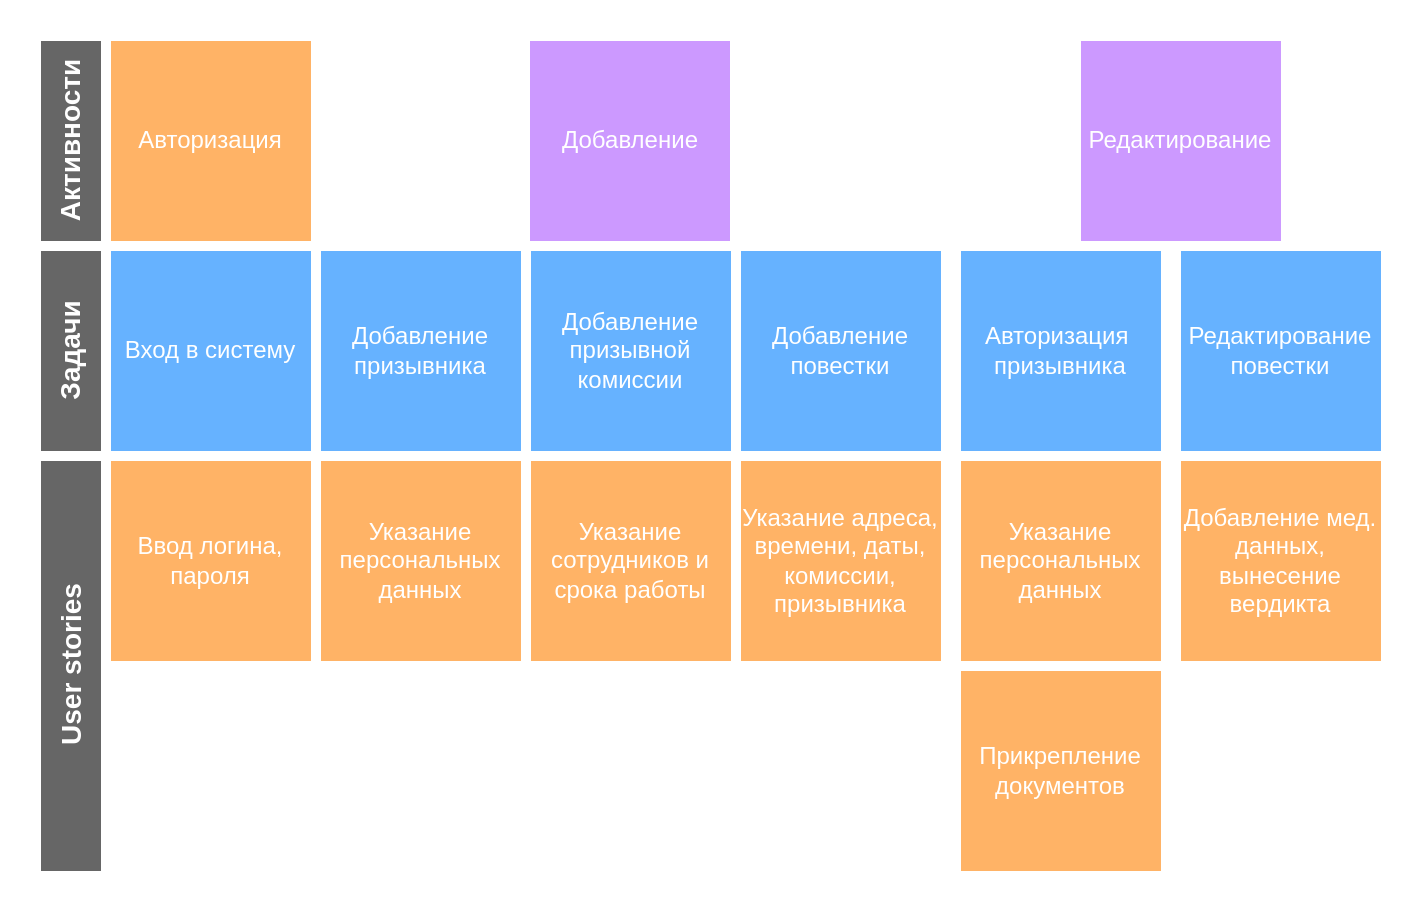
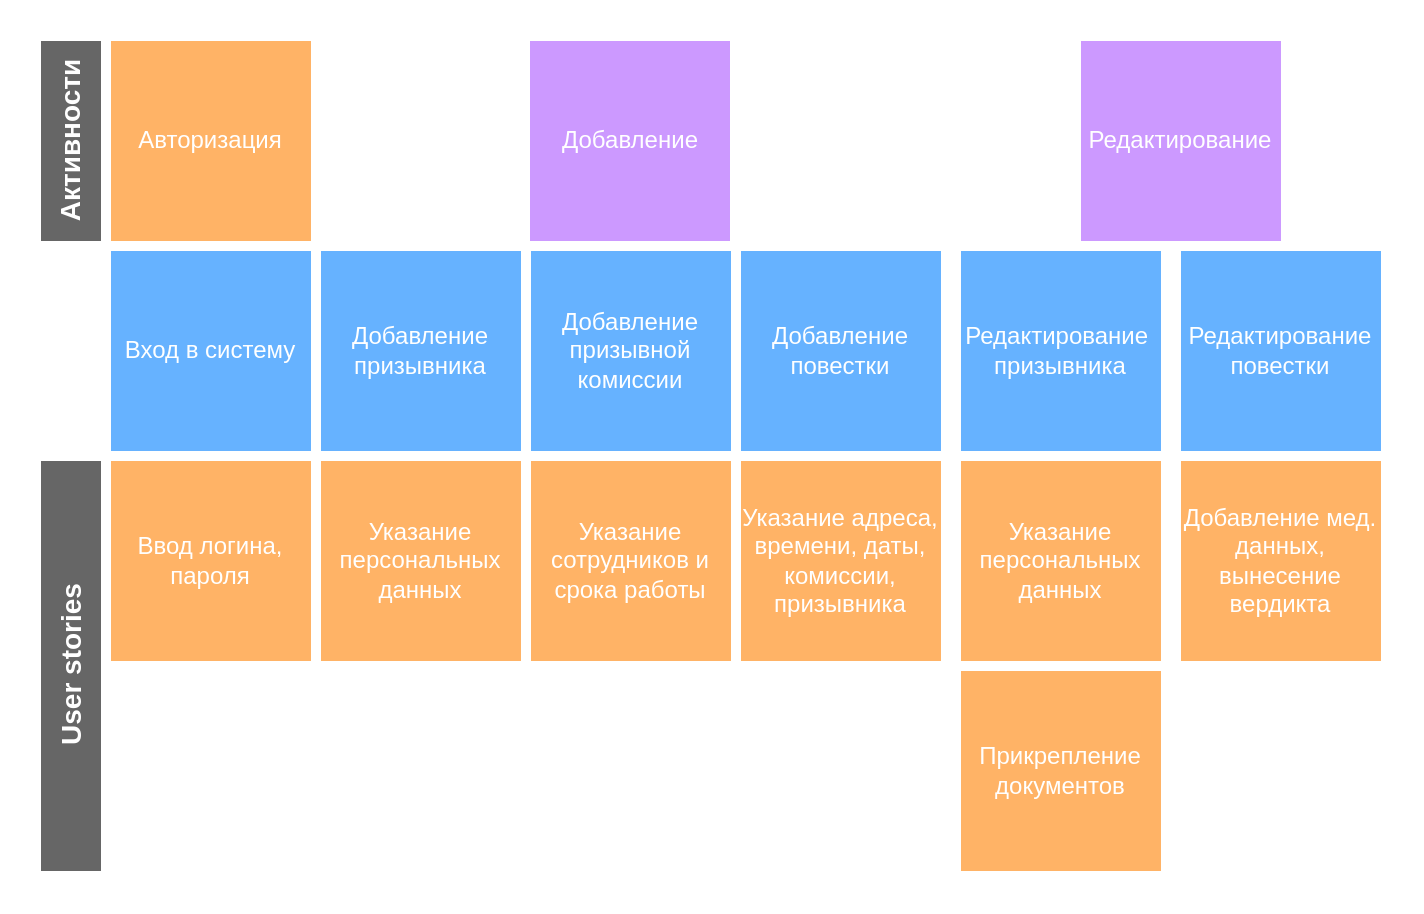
  <mxCell id="0" />
  <mxCell id="1" parent="0" />
  <mxCell id="2" value="Редактирование" style="html=1;fillColor=#CC99FF;strokeColor=none;shadow=0;fontSize=12;fontColor=#FFFFFF;align=center;fontStyle=0;whiteSpace=wrap;rounded=0;movable=1;resizable=1;rotatable=1;deletable=1;editable=1;locked=0;connectable=1;" vertex="1" parent="1"><mxGeometry x="540" y="20" width="100" height="100" as="geometry" /></mxCell>
  <mxCell id="3" value="Добавление повестки" style="html=1;fillColor=#66B2FF;strokeColor=none;shadow=0;fontSize=12;fontColor=#FFFFFF;align=center;fontStyle=0;whiteSpace=wrap;rounded=0;movable=1;resizable=1;rotatable=1;deletable=1;editable=1;locked=0;connectable=1;" vertex="1" parent="1"><mxGeometry x="370" y="125" width="100" height="100" as="geometry" /></mxCell>
  <mxCell id="4" value="Указание адреса, времени, даты, комиссии, призывника" style="html=1;fillColor=#FFB366;strokeColor=none;shadow=0;fontSize=12;fontColor=#FFFFFF;align=center;fontStyle=0;whiteSpace=wrap;rounded=0;movable=1;resizable=1;rotatable=1;deletable=1;editable=1;locked=0;connectable=1;" vertex="1" parent="1"><mxGeometry x="370" y="230" width="100" height="100" as="geometry" /></mxCell>
  <mxCell id="5" value="Авторизация" style="html=1;fillColor=#ffb366;strokeColor=none;shadow=0;fontSize=12;fontColor=#FFFFFF;align=center;fontStyle=0;whiteSpace=wrap;rounded=0;movable=1;resizable=1;rotatable=1;deletable=1;editable=1;locked=0;connectable=1;" vertex="1" parent="1"><mxGeometry x="55" y="20" width="100" height="100" as="geometry" /></mxCell>
  <mxCell id="6" value="Вход в систему" style="html=1;fillColor=#66B2FF;strokeColor=none;shadow=0;fontSize=12;fontColor=#FFFFFF;align=center;fontStyle=0;whiteSpace=wrap;rounded=0;movable=1;resizable=1;rotatable=1;deletable=1;editable=1;locked=0;connectable=1;" vertex="1" parent="1"><mxGeometry x="55" y="125" width="100" height="100" as="geometry" /></mxCell>
  <mxCell id="7" value="Добавление призывника" style="html=1;fillColor=#66B2FF;strokeColor=none;shadow=0;fontSize=12;fontColor=#FFFFFF;align=center;fontStyle=0;whiteSpace=wrap;rounded=0;movable=1;resizable=1;rotatable=1;deletable=1;editable=1;locked=0;connectable=1;" vertex="1" parent="1"><mxGeometry x="160" y="125" width="100" height="100" as="geometry" /></mxCell>
  <mxCell id="8" value="Добавление призывной комиссии" style="html=1;fillColor=#66B2FF;strokeColor=none;shadow=0;fontSize=12;fontColor=#FFFFFF;align=center;fontStyle=0;whiteSpace=wrap;rounded=0;movable=1;resizable=1;rotatable=1;deletable=1;editable=1;locked=0;connectable=1;" vertex="1" parent="1"><mxGeometry x="265" y="125" width="100" height="100" as="geometry" /></mxCell>
  <mxCell id="9" value="Активности" style="html=1;fillColor=#666666;strokeColor=none;shadow=0;fontSize=14;fontColor=#FFFFFF;align=center;fontStyle=1;whiteSpace=wrap;horizontal=0;rounded=0;movable=1;resizable=1;rotatable=1;deletable=1;editable=1;locked=0;connectable=1;" vertex="1" parent="1"><mxGeometry x="20" y="20" width="30" height="100" as="geometry" /></mxCell>
- <mxCell id="10" value="Задачи" style="html=1;fillColor=#666666;strokeColor=none;shadow=0;fontSize=14;fontColor=#FFFFFF;align=center;fontStyle=1;whiteSpace=wrap;horizontal=0;rounded=0;movable=1;resizable=1;rotatable=1;deletable=1;editable=1;locked=0;connectable=1;" vertex="1" parent="1"><mxGeometry x="20" y="125" width="30" height="100" as="geometry" /></mxCell>
  <mxCell id="11" value="Добавление" style="html=1;fillColor=#CC99FF;strokeColor=none;shadow=0;fontSize=12;fontColor=#FFFFFF;align=center;fontStyle=0;whiteSpace=wrap;rounded=0;movable=1;resizable=1;rotatable=1;deletable=1;editable=1;locked=0;connectable=1;" vertex="1" parent="1"><mxGeometry x="264.5" y="20" width="100" height="100" as="geometry" /></mxCell>
  <mxCell id="12" value="Ввод логина, пароля" style="html=1;fillColor=#FFB366;strokeColor=none;shadow=0;fontSize=12;fontColor=#FFFFFF;align=center;fontStyle=0;whiteSpace=wrap;rounded=0;movable=1;resizable=1;rotatable=1;deletable=1;editable=1;locked=0;connectable=1;" vertex="1" parent="1"><mxGeometry x="55" y="230" width="100" height="100" as="geometry" /></mxCell>
  <mxCell id="13" value="Указание персональных данных" style="html=1;fillColor=#FFB366;strokeColor=none;shadow=0;fontSize=12;fontColor=#FFFFFF;align=center;fontStyle=0;whiteSpace=wrap;rounded=0;movable=1;resizable=1;rotatable=1;deletable=1;editable=1;locked=0;connectable=1;" vertex="1" parent="1"><mxGeometry x="160" y="230" width="100" height="100" as="geometry" /></mxCell>
  <mxCell id="14" value="Указание сотрудников и срока работы" style="html=1;fillColor=#FFB366;strokeColor=none;shadow=0;fontSize=12;fontColor=#FFFFFF;align=center;fontStyle=0;whiteSpace=wrap;rounded=0;movable=1;resizable=1;rotatable=1;deletable=1;editable=1;locked=0;connectable=1;" vertex="1" parent="1"><mxGeometry x="265" y="230" width="100" height="100" as="geometry" /></mxCell>
  <mxCell id="15" value="User stories" style="html=1;fillColor=#666666;strokeColor=none;shadow=0;fontSize=14;fontColor=#FFFFFF;align=center;fontStyle=1;whiteSpace=wrap;horizontal=0;rounded=0;movable=1;resizable=1;rotatable=1;deletable=1;editable=1;locked=0;connectable=1;imageHeight=39;" vertex="1" parent="1"><mxGeometry x="20" y="230" width="30" height="205" as="geometry" /></mxCell>
- <mxCell id="16" value="Авторизация&amp;nbsp; призывника" style="html=1;fillColor=#66B2FF;strokeColor=none;shadow=0;fontSize=12;fontColor=#FFFFFF;align=center;fontStyle=0;whiteSpace=wrap;rounded=0;movable=1;resizable=1;rotatable=1;deletable=1;editable=1;locked=0;connectable=1;" vertex="1" parent="1"><mxGeometry x="480" y="125" width="100" height="100" as="geometry" /></mxCell>
+ <mxCell id="16" value="Редактирование&amp;nbsp; призывника" style="html=1;fillColor=#66B2FF;strokeColor=none;shadow=0;fontSize=12;fontColor=#FFFFFF;align=center;fontStyle=0;whiteSpace=wrap;rounded=0;movable=1;resizable=1;rotatable=1;deletable=1;editable=1;locked=0;connectable=1;" vertex="1" parent="1"><mxGeometry x="480" y="125" width="100" height="100" as="geometry" /></mxCell>
  <mxCell id="17" value="Редактирование повестки" style="html=1;fillColor=#66B2FF;strokeColor=none;shadow=0;fontSize=12;fontColor=#FFFFFF;align=center;fontStyle=0;whiteSpace=wrap;rounded=0;movable=1;resizable=1;rotatable=1;deletable=1;editable=1;locked=0;connectable=1;" vertex="1" parent="1"><mxGeometry x="590" y="125" width="100" height="100" as="geometry" /></mxCell>
  <mxCell id="18" value="Прикрепление документов" style="html=1;fillColor=#FFB366;strokeColor=none;shadow=0;fontSize=12;fontColor=#FFFFFF;align=center;fontStyle=0;whiteSpace=wrap;rounded=0;movable=1;resizable=1;rotatable=1;deletable=1;editable=1;locked=0;connectable=1;" vertex="1" parent="1"><mxGeometry x="480" y="335" width="100" height="100" as="geometry" /></mxCell>
  <mxCell id="19" value="Добавление мед. данных, вынесение вердикта" style="html=1;fillColor=#FFB366;strokeColor=none;shadow=0;fontSize=12;fontColor=#FFFFFF;align=center;fontStyle=0;whiteSpace=wrap;rounded=0;movable=1;resizable=1;rotatable=1;deletable=1;editable=1;locked=0;connectable=1;" vertex="1" parent="1"><mxGeometry x="590" y="230" width="100" height="100" as="geometry" /></mxCell>
  <mxCell id="20" value="Указание персональных данных" style="html=1;fillColor=#FFB366;strokeColor=none;shadow=0;fontSize=12;fontColor=#FFFFFF;align=center;fontStyle=0;whiteSpace=wrap;rounded=0;movable=1;resizable=1;rotatable=1;deletable=1;editable=1;locked=0;connectable=1;" vertex="1" parent="1"><mxGeometry x="480" y="230" width="100" height="100" as="geometry" /></mxCell>
